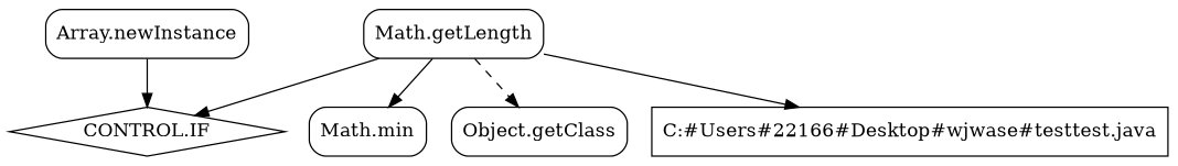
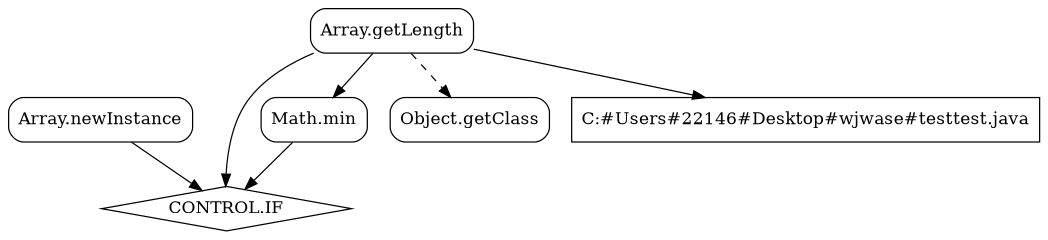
  digraph {
    node [shape=box style=rounded]
    edge [style=solid]
    n1 [endLine=9 label="Array.newInstance" startLine=9]
    n2 [endLine=13 label="CONTROL.IF" shape=diamond startLine=11 style=""]
    n3 [endLine=10 label="Math.min" startLine=10]
-   n4 [endLine=6 label="Math.getLength" startLine=6]
+   n4 [endLine=6 label="Array.getLength" startLine=6]
    n5 [endLine=7 label="Object.getClass" startLine=7]
-   n6 [endLine=-1 label="C:#Users#22166#Desktop#wjwase#testtest.java" shape=rounded startLine=-1 style=""]
+   n6 [endLine=-1 label="C:#Users#22146#Desktop#wjwase#testtest.java" shape=rounded startLine=-1 style=""]
    n1 -> n2
+   n3 -> n2
    n4 -> n2
    n4 -> n3
    n4 -> n5 [style=dashed]
    n4 -> n6
  }
